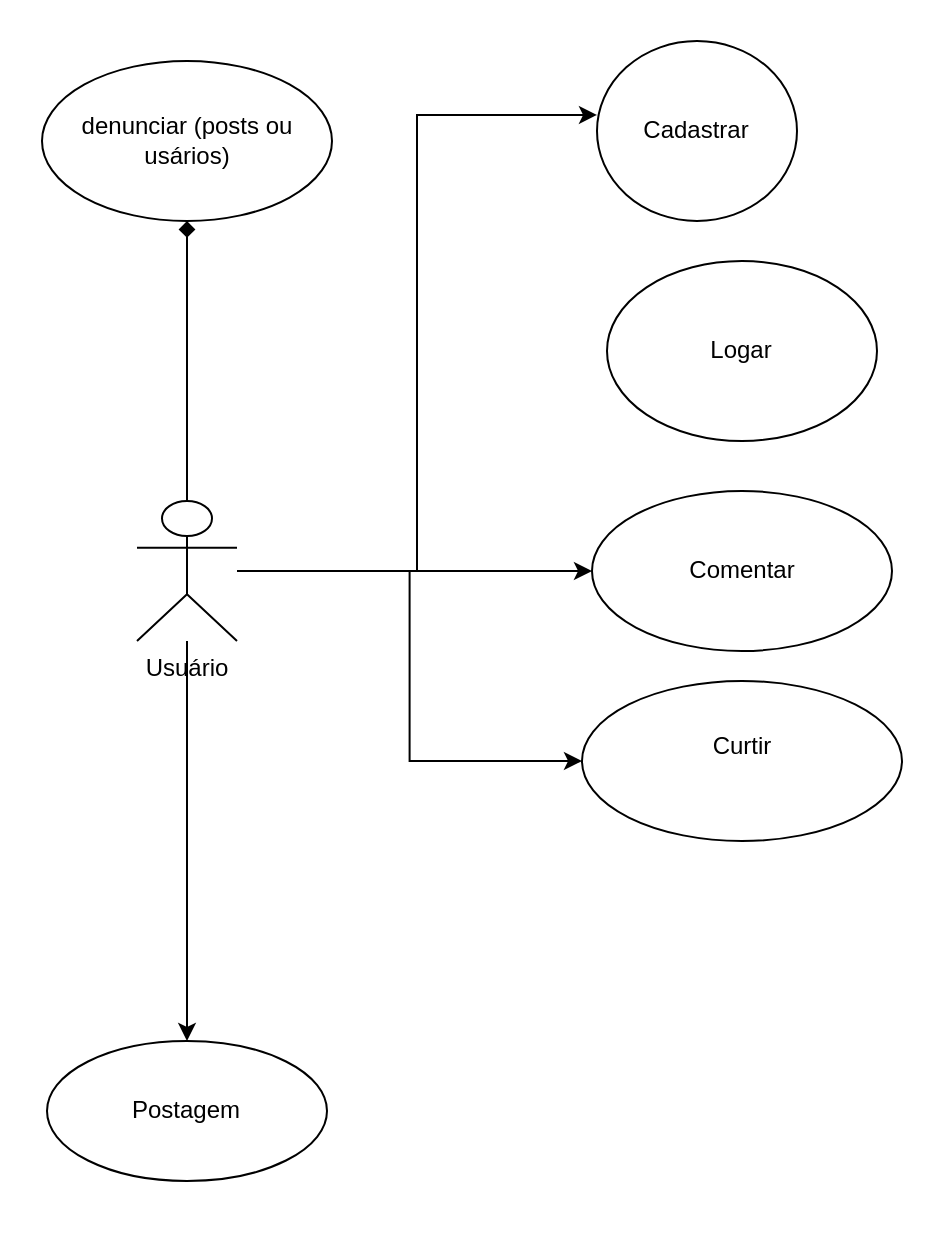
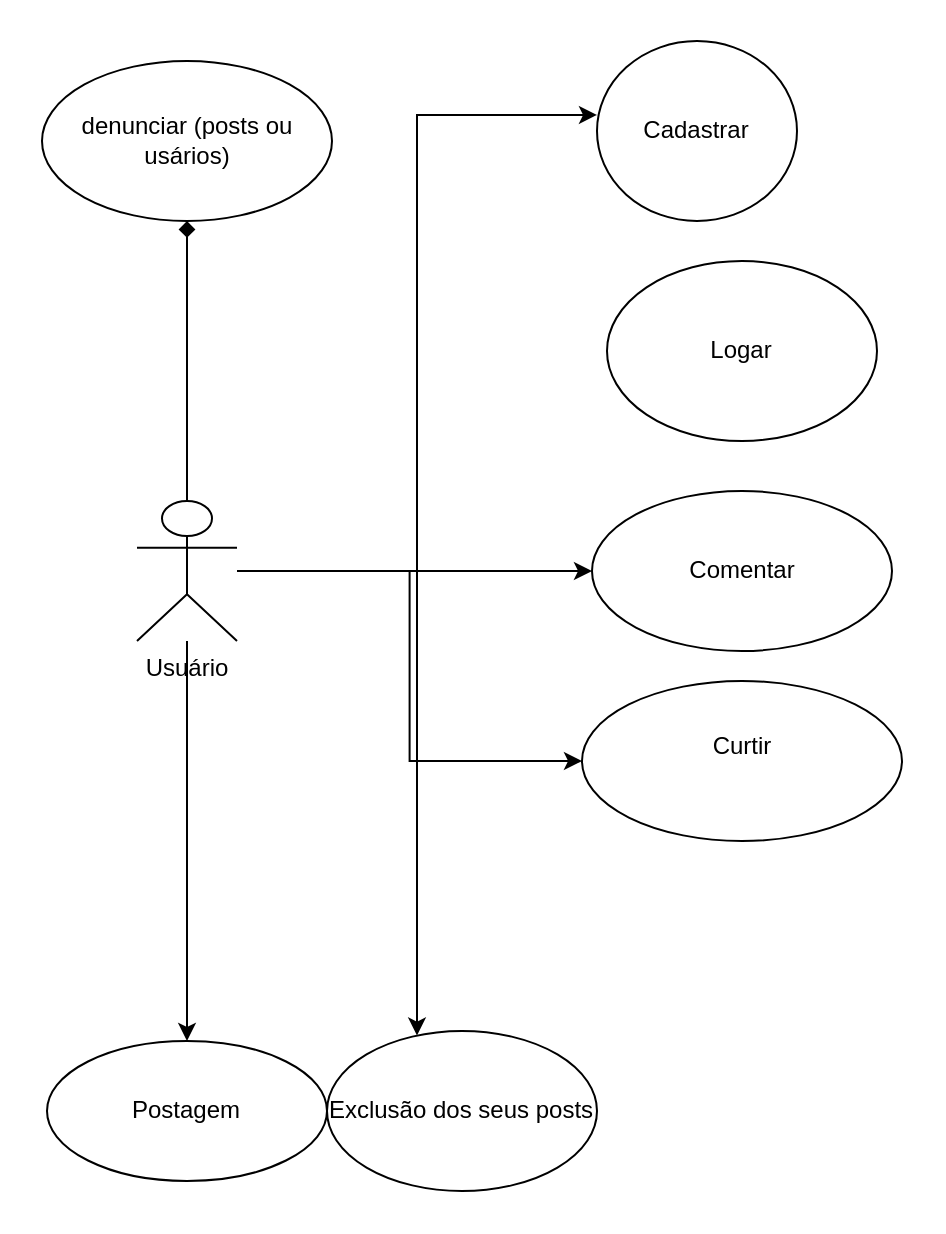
  <mxCell id="0" />
  <mxCell id="1" parent="0" />
  <mxCell id="2" style="edgeStyle=orthogonalEdgeStyle;rounded=0;orthogonalLoop=1;jettySize=auto;html=1;entryX=0;entryY=0.5;entryDx=0;entryDy=0;" parent="1" source="7" target="9" edge="1"><mxGeometry relative="1" as="geometry" /></mxCell>
  <mxCell id="3" style="edgeStyle=orthogonalEdgeStyle;rounded=0;orthogonalLoop=1;jettySize=auto;html=1;" parent="1" source="7" target="8" edge="1"><mxGeometry relative="1" as="geometry" /></mxCell>
  <mxCell id="4" style="edgeStyle=orthogonalEdgeStyle;rounded=0;orthogonalLoop=1;jettySize=auto;html=1;" edge="1" parent="1" source="7" target="10"><mxGeometry relative="1" as="geometry"><mxPoint x="208" y="110" as="targetPoint" /></mxGeometry></mxCell>
+ <mxCell id="5" style="edgeStyle=orthogonalEdgeStyle;rounded=0;orthogonalLoop=1;jettySize=auto;html=1;" edge="1" parent="1" source="7" target="11"><mxGeometry relative="1" as="geometry"><mxPoint x="208" y="470" as="targetPoint" /><Array as="points"><mxPoint x="208" y="285" /></Array></mxGeometry></mxCell>
  <mxCell id="6" style="edgeStyle=orthogonalEdgeStyle;rounded=0;orthogonalLoop=1;jettySize=auto;html=1;endArrow=diamond;" edge="1" parent="1" source="7" target="15"><mxGeometry relative="1" as="geometry"><mxPoint x="93" y="110" as="targetPoint" /></mxGeometry></mxCell>
  <mxCell id="7" value="Usuário" style="shape=umlActor;verticalLabelPosition=bottom;verticalAlign=top;html=1;" parent="1" vertex="1"><mxGeometry x="68" y="250" width="50" height="70" as="geometry" /></mxCell>
  <mxCell id="8" value="&lt;div&gt;Postagem&lt;/div&gt;" style="ellipse;whiteSpace=wrap;html=1;" parent="1" vertex="1"><mxGeometry x="23" y="520" width="140" height="70" as="geometry" /></mxCell>
  <mxCell id="9" value="Curtir&lt;div&gt;&lt;br&gt;&lt;/div&gt;" style="ellipse;whiteSpace=wrap;html=1;" parent="1" vertex="1"><mxGeometry x="290.5" y="340" width="160" height="80" as="geometry" /></mxCell>
  <mxCell id="10" value="Comentar" style="ellipse;whiteSpace=wrap;html=1;" vertex="1" parent="1"><mxGeometry x="295.5" y="245" width="150" height="80" as="geometry" /></mxCell>
+ <mxCell id="11" value="Exclusão dos seus posts" style="ellipse;whiteSpace=wrap;html=1;" vertex="1" parent="1"><mxGeometry x="163" y="515" width="135" height="80" as="geometry" /></mxCell>
  <mxCell id="12" value="Cadastrar" style="ellipse;whiteSpace=wrap;html=1;" vertex="1" parent="1"><mxGeometry x="298" y="20" width="100" height="90" as="geometry" /></mxCell>
  <mxCell id="13" value="Logar" style="ellipse;whiteSpace=wrap;html=1;" vertex="1" parent="1"><mxGeometry x="303" y="130" width="135" height="90" as="geometry" /></mxCell>
  <mxCell id="14" style="edgeStyle=orthogonalEdgeStyle;rounded=0;orthogonalLoop=1;jettySize=auto;html=1;entryX=0;entryY=0.411;entryDx=0;entryDy=0;entryPerimeter=0;" edge="1" parent="1" source="7" target="12"><mxGeometry relative="1" as="geometry" /></mxCell>
  <mxCell id="15" value="denunciar (posts ou usários)" style="ellipse;whiteSpace=wrap;html=1;" vertex="1" parent="1"><mxGeometry x="20.5" y="30" width="145" height="80" as="geometry" /></mxCell>
